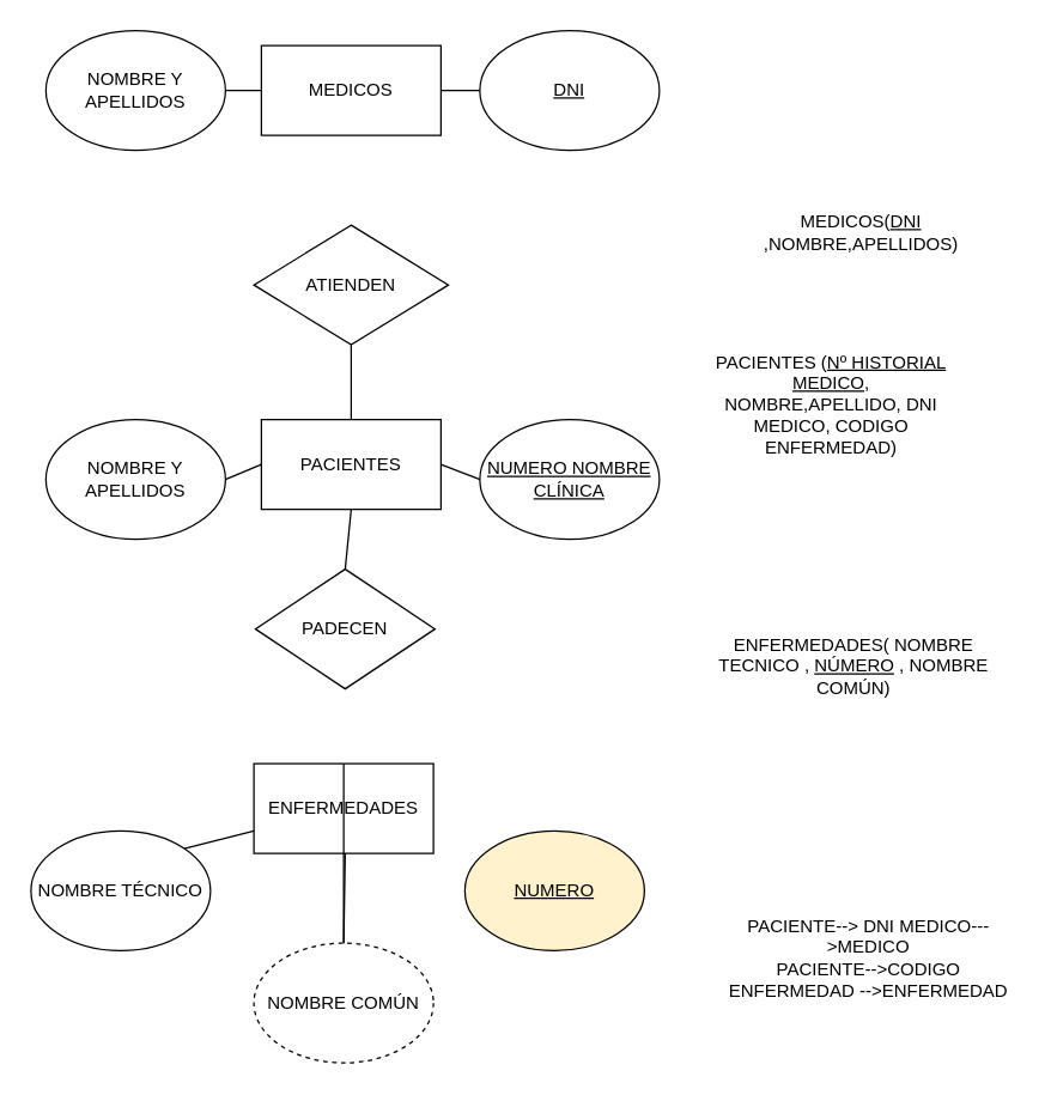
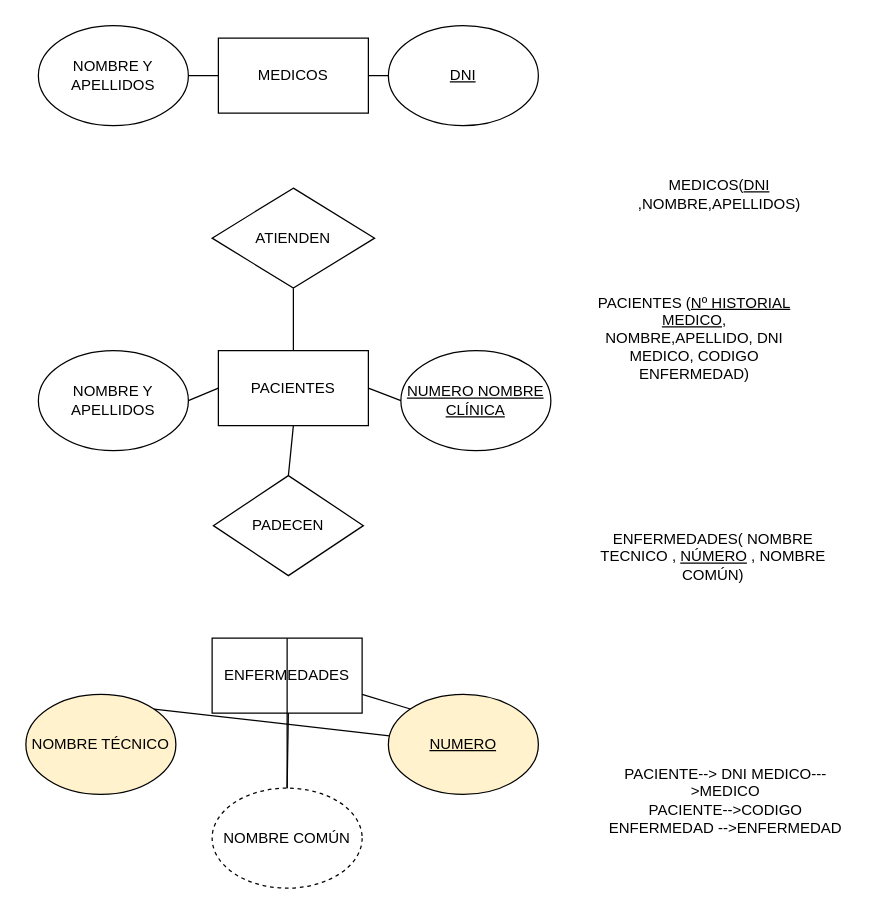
  <mxCell id="0" />
  <mxCell id="1" parent="0" />
  <mxCell id="2" value="MEDICOS" style="rounded=0;whiteSpace=wrap;html=1;" vertex="1" parent="1"><mxGeometry x="174" y="30" width="120" height="60" as="geometry" /></mxCell>
- <mxCell id="3" value="&lt;u&gt;DNI&lt;/u&gt;" style="ellipse;whiteSpace=wrap;html=1;" vertex="1" parent="1"><mxGeometry x="320" y="20" width="120" height="80" as="geometry" /></mxCell>
+ <mxCell id="3" value="&lt;u&gt;DNI&lt;/u&gt;" style="ellipse;whiteSpace=wrap;html=1;" vertex="1" parent="1"><mxGeometry x="310" y="20" width="120" height="80" as="geometry" /></mxCell>
  <mxCell id="4" value="NOMBRE Y APELLIDOS" style="ellipse;whiteSpace=wrap;html=1;" vertex="1" parent="1"><mxGeometry x="30" y="20" width="120" height="80" as="geometry" /></mxCell>
  <mxCell id="5" value="ATIENDEN" style="rhombus;whiteSpace=wrap;html=1;" vertex="1" parent="1"><mxGeometry x="169" y="150" width="130" height="80" as="geometry" /></mxCell>
  <mxCell id="6" value="PACIENTES" style="rounded=0;whiteSpace=wrap;html=1;" vertex="1" parent="1"><mxGeometry x="174" y="280" width="120" height="60" as="geometry" /></mxCell>
  <mxCell id="7" value="&lt;u&gt;NUMERO NOMBRE CLÍNICA&lt;/u&gt;" style="ellipse;whiteSpace=wrap;html=1;" vertex="1" parent="1"><mxGeometry x="320" y="280" width="120" height="80" as="geometry" /></mxCell>
  <mxCell id="8" value="NOMBRE Y APELLIDOS" style="ellipse;whiteSpace=wrap;html=1;" vertex="1" parent="1"><mxGeometry x="30" y="280" width="120" height="80" as="geometry" /></mxCell>
  <mxCell id="9" value="PADECEN" style="rhombus;whiteSpace=wrap;html=1;" vertex="1" parent="1"><mxGeometry x="170" y="380" width="120" height="80" as="geometry" /></mxCell>
  <mxCell id="10" value="ENFERMEDADES" style="rounded=0;whiteSpace=wrap;html=1;" vertex="1" parent="1"><mxGeometry x="169" y="510" width="120" height="60" as="geometry" /></mxCell>
  <mxCell id="11" value="&lt;u&gt;NUMERO&lt;/u&gt;" style="ellipse;whiteSpace=wrap;html=1;fillColor=#fff2cc;" vertex="1" parent="1"><mxGeometry x="310" y="555" width="120" height="80" as="geometry" /></mxCell>
- <mxCell id="12" value="NOMBRE TÉCNICO" style="ellipse;whiteSpace=wrap;html=1;" vertex="1" parent="1"><mxGeometry x="20" y="555" width="120" height="80" as="geometry" /></mxCell>
+ <mxCell id="12" value="NOMBRE TÉCNICO" style="ellipse;whiteSpace=wrap;html=1;fillColor=#fff2cc;" vertex="1" parent="1"><mxGeometry x="20" y="555" width="120" height="80" as="geometry" /></mxCell>
  <mxCell id="13" value="NOMBRE COMÚN" style="ellipse;whiteSpace=wrap;html=1;dashed=1;" vertex="1" parent="1"><mxGeometry x="169" y="630" width="120" height="80" as="geometry" /></mxCell>
  <mxCell id="14" value="" style="endArrow=none;html=1;rounded=0;exitX=0.5;exitY=0;exitDx=0;exitDy=0;" edge="1" parent="1" source="13"><mxGeometry width="50" height="50" relative="1" as="geometry"><mxPoint x="180" y="620" as="sourcePoint" /><mxPoint x="230" y="570" as="targetPoint" /></mxGeometry></mxCell>
- <mxCell id="15" value="" style="endArrow=none;html=1;rounded=0;entryX=0;entryY=0.75;entryDx=0;entryDy=0;exitX=1;exitY=0;exitDx=0;exitDy=0;" edge="1" parent="1" source="12" target="10"><mxGeometry width="50" height="50" relative="1" as="geometry"><mxPoint x="200" y="650" as="sourcePoint" /><mxPoint x="250" y="600" as="targetPoint" /></mxGeometry></mxCell>
+ <mxCell id="15" value="" style="endArrow=none;html=1;rounded=0;exitX=1;exitY=0;exitDx=0;exitDy=0;" edge="1" parent="1" source="12" target="11"><mxGeometry width="50" height="50" relative="1" as="geometry"><mxPoint x="200" y="650" as="sourcePoint" /><mxPoint x="250" y="600" as="targetPoint" /></mxGeometry></mxCell>
+ <mxCell id="16" value="" style="endArrow=none;html=1;rounded=0;entryX=1;entryY=0.75;entryDx=0;entryDy=0;exitX=0;exitY=0;exitDx=0;exitDy=0;" edge="1" parent="1" source="11" target="10"><mxGeometry width="50" height="50" relative="1" as="geometry"><mxPoint x="200" y="650" as="sourcePoint" /><mxPoint x="250" y="600" as="targetPoint" /></mxGeometry></mxCell>
  <mxCell id="17" value="" style="endArrow=none;html=1;rounded=0;exitX=0.5;exitY=0;exitDx=0;exitDy=0;" edge="1" parent="1" source="10" target="13"><mxGeometry width="50" height="50" relative="1" as="geometry"><mxPoint x="200" y="490" as="sourcePoint" /><mxPoint x="250" y="440" as="targetPoint" /></mxGeometry></mxCell>
  <mxCell id="18" value="" style="endArrow=none;html=1;rounded=0;entryX=0.5;entryY=1;entryDx=0;entryDy=0;exitX=0.5;exitY=0;exitDx=0;exitDy=0;" edge="1" parent="1" source="9" target="6"><mxGeometry width="50" height="50" relative="1" as="geometry"><mxPoint x="200" y="490" as="sourcePoint" /><mxPoint x="250" y="440" as="targetPoint" /></mxGeometry></mxCell>
  <mxCell id="19" value="" style="endArrow=none;html=1;rounded=0;entryX=1;entryY=0.5;entryDx=0;entryDy=0;exitX=0;exitY=0.5;exitDx=0;exitDy=0;" edge="1" parent="1" source="7" target="6"><mxGeometry width="50" height="50" relative="1" as="geometry"><mxPoint x="200" y="490" as="sourcePoint" /><mxPoint x="250" y="440" as="targetPoint" /></mxGeometry></mxCell>
  <mxCell id="20" value="" style="endArrow=none;html=1;rounded=0;entryX=0;entryY=0.5;entryDx=0;entryDy=0;exitX=1;exitY=0.5;exitDx=0;exitDy=0;" edge="1" parent="1" source="8" target="6"><mxGeometry width="50" height="50" relative="1" as="geometry"><mxPoint x="200" y="490" as="sourcePoint" /><mxPoint x="250" y="440" as="targetPoint" /></mxGeometry></mxCell>
  <mxCell id="21" value="" style="endArrow=none;html=1;rounded=0;entryX=1;entryY=0.5;entryDx=0;entryDy=0;exitX=0;exitY=0.5;exitDx=0;exitDy=0;" edge="1" parent="1" source="3" target="2"><mxGeometry width="50" height="50" relative="1" as="geometry"><mxPoint x="200" y="170" as="sourcePoint" /><mxPoint x="250" y="120" as="targetPoint" /></mxGeometry></mxCell>
  <mxCell id="22" value="" style="endArrow=none;html=1;rounded=0;entryX=0;entryY=0.5;entryDx=0;entryDy=0;exitX=1;exitY=0.5;exitDx=0;exitDy=0;" edge="1" parent="1" source="4" target="2"><mxGeometry width="50" height="50" relative="1" as="geometry"><mxPoint x="200" y="170" as="sourcePoint" /><mxPoint x="250" y="120" as="targetPoint" /></mxGeometry></mxCell>
  <mxCell id="23" value="" style="endArrow=none;html=1;rounded=0;entryX=0.5;entryY=1;entryDx=0;entryDy=0;exitX=0.5;exitY=0;exitDx=0;exitDy=0;" edge="1" parent="1" source="6" target="5"><mxGeometry width="50" height="50" relative="1" as="geometry"><mxPoint x="180" y="270" as="sourcePoint" /><mxPoint x="230" y="220" as="targetPoint" /></mxGeometry></mxCell>
  <mxCell id="24" value="MEDICOS(&lt;u&gt;DNI&lt;/u&gt; ,NOMBRE,APELLIDOS)" style="text;html=1;strokeColor=none;fillColor=none;align=center;verticalAlign=middle;whiteSpace=wrap;rounded=0;" vertex="1" parent="1"><mxGeometry x="480" y="110" width="190" height="90" as="geometry" /></mxCell>
  <mxCell id="25" value="PACIENTES (&lt;u&gt;Nº HISTORIAL MEDICO,&lt;/u&gt; NOMBRE,APELLIDO, DNI MEDICO, CODIGO ENFERMEDAD)" style="text;html=1;strokeColor=none;fillColor=none;align=center;verticalAlign=middle;whiteSpace=wrap;rounded=0;" vertex="1" parent="1"><mxGeometry x="470" y="210" width="170" height="120" as="geometry" /></mxCell>
  <mxCell id="26" value="ENFERMEDADES( NOMBRE TECNICO , &lt;u&gt;NÚMERO&lt;/u&gt; , NOMBRE COMÚN)" style="text;html=1;strokeColor=none;fillColor=none;align=center;verticalAlign=middle;whiteSpace=wrap;rounded=0;" vertex="1" parent="1"><mxGeometry x="470" y="400" width="200" height="90" as="geometry" /></mxCell>
  <mxCell id="27" value="PACIENTE--&amp;gt; DNI MEDICO---&amp;gt;MEDICO&lt;br&gt;PACIENTE--&amp;gt;CODIGO ENFERMEDAD --&amp;gt;ENFERMEDAD" style="text;html=1;strokeColor=none;fillColor=none;align=center;verticalAlign=middle;whiteSpace=wrap;rounded=0;" vertex="1" parent="1"><mxGeometry x="480" y="610" width="200" height="60" as="geometry" /></mxCell>
